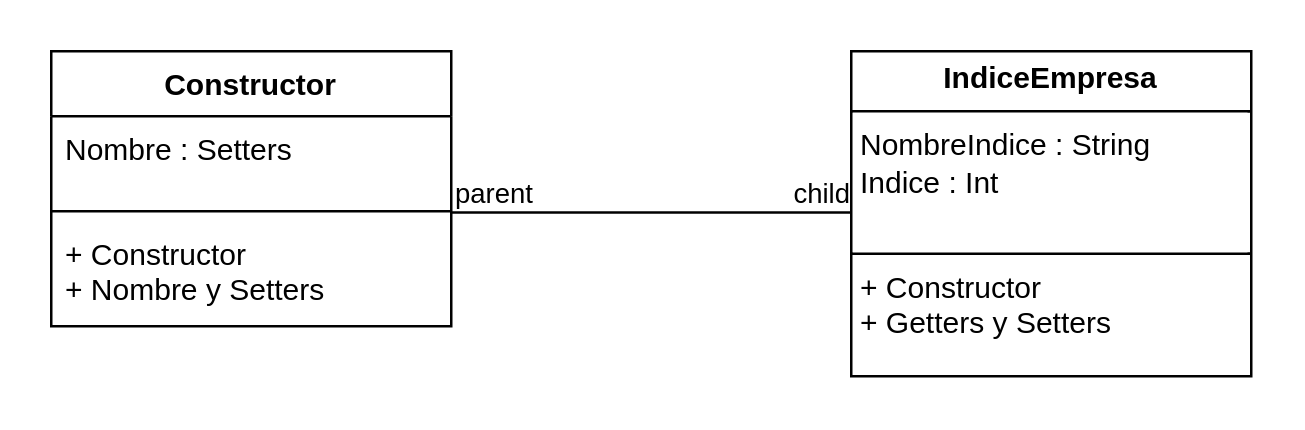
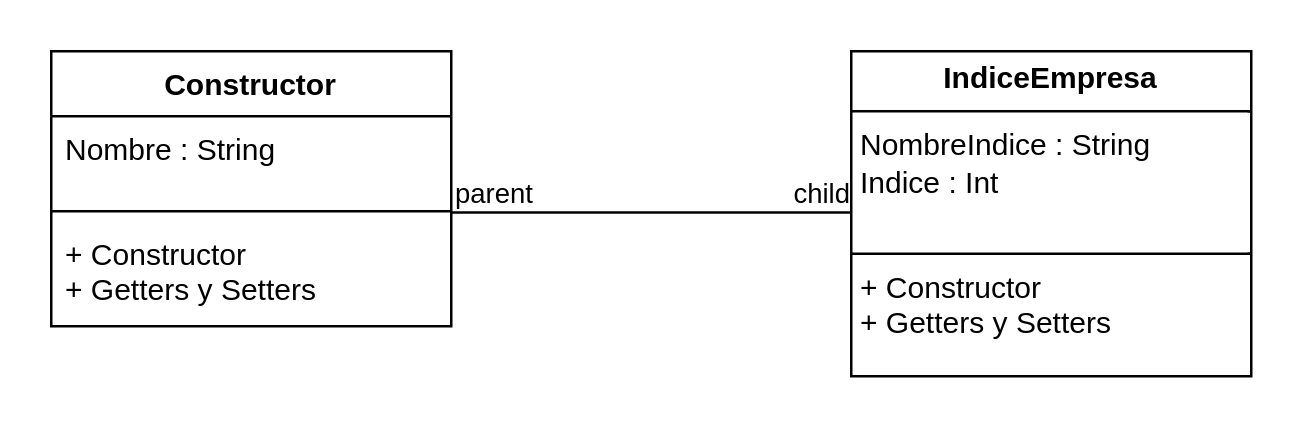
  <mxCell id="0" />
  <mxCell id="1" parent="0" />
  <mxCell id="2" value="Constructor" style="swimlane;fontStyle=1;align=center;verticalAlign=top;childLayout=stackLayout;horizontal=1;startSize=26;horizontalStack=0;resizeParent=1;resizeParentMax=0;resizeLast=0;collapsible=1;marginBottom=0;whiteSpace=wrap;html=1;" vertex="1" parent="1"><mxGeometry x="20" y="20" width="160" height="110" as="geometry" /></mxCell>
- <mxCell id="3" value="Nombre : Setters" style="text;strokeColor=none;fillColor=none;align=left;verticalAlign=top;spacingLeft=4;spacingRight=4;overflow=hidden;rotatable=0;points=[[0,0.5],[1,0.5]];portConstraint=eastwest;whiteSpace=wrap;html=1;" vertex="1" parent="2"><mxGeometry y="26" width="160" height="34" as="geometry" /></mxCell>
+ <mxCell id="3" value="Nombre : String" style="text;strokeColor=none;fillColor=none;align=left;verticalAlign=top;spacingLeft=4;spacingRight=4;overflow=hidden;rotatable=0;points=[[0,0.5],[1,0.5]];portConstraint=eastwest;whiteSpace=wrap;html=1;" vertex="1" parent="2"><mxGeometry y="26" width="160" height="34" as="geometry" /></mxCell>
  <mxCell id="4" value="" style="line;strokeWidth=1;fillColor=none;align=left;verticalAlign=middle;spacingTop=-1;spacingLeft=3;spacingRight=3;rotatable=0;labelPosition=right;points=[];portConstraint=eastwest;strokeColor=inherit;" vertex="1" parent="2"><mxGeometry y="60" width="160" height="8" as="geometry" /></mxCell>
- <mxCell id="5" value="+ Constructor&lt;div&gt;+ Nombre y Setters&lt;/div&gt;" style="text;strokeColor=none;fillColor=none;align=left;verticalAlign=top;spacingLeft=4;spacingRight=4;overflow=hidden;rotatable=0;points=[[0,0.5],[1,0.5]];portConstraint=eastwest;whiteSpace=wrap;html=1;" vertex="1" parent="2"><mxGeometry y="68" width="160" height="42" as="geometry" /></mxCell>
+ <mxCell id="5" value="+ Constructor&lt;div&gt;+ Getters y Setters&lt;/div&gt;" style="text;strokeColor=none;fillColor=none;align=left;verticalAlign=top;spacingLeft=4;spacingRight=4;overflow=hidden;rotatable=0;points=[[0,0.5],[1,0.5]];portConstraint=eastwest;whiteSpace=wrap;html=1;" vertex="1" parent="2"><mxGeometry y="68" width="160" height="42" as="geometry" /></mxCell>
  <mxCell id="6" value="&lt;p style=&quot;margin:0px;margin-top:4px;text-align:center;&quot;&gt;&lt;b&gt;IndiceEmpresa&lt;/b&gt;&lt;/p&gt;&lt;hr size=&quot;1&quot; style=&quot;border-style:solid;&quot;&gt;&lt;p style=&quot;margin:0px;margin-left:4px;&quot;&gt;NombreIndice : String&lt;/p&gt;&lt;p style=&quot;margin:0px;margin-left:4px;&quot;&gt;Indice : Int&lt;br&gt;&lt;br&gt;&lt;/p&gt;&lt;hr size=&quot;1&quot; style=&quot;border-style:solid;&quot;&gt;&lt;p style=&quot;margin:0px;margin-left:4px;&quot;&gt;+ Constructor&lt;/p&gt;&lt;p style=&quot;margin:0px;margin-left:4px;&quot;&gt;+ Getters y Setters&lt;/p&gt;" style="verticalAlign=top;align=left;overflow=fill;html=1;whiteSpace=wrap;" vertex="1" parent="1"><mxGeometry x="340" y="20" width="160" height="130" as="geometry" /></mxCell>
  <mxCell id="7" value="" style="endArrow=none;html=1;edgeStyle=orthogonalEdgeStyle;rounded=0;" edge="1" parent="1"><mxGeometry relative="1" as="geometry"><mxPoint x="180" y="84.5" as="sourcePoint" /><mxPoint x="340" y="84.5" as="targetPoint" /></mxGeometry></mxCell>
  <mxCell id="8" value="parent" style="edgeLabel;resizable=0;html=1;align=left;verticalAlign=bottom;" connectable="0" vertex="1" parent="7"><mxGeometry x="-1" relative="1" as="geometry" /></mxCell>
  <mxCell id="9" value="child" style="edgeLabel;resizable=0;html=1;align=right;verticalAlign=bottom;" connectable="0" vertex="1" parent="7"><mxGeometry x="1" relative="1" as="geometry" /></mxCell>
